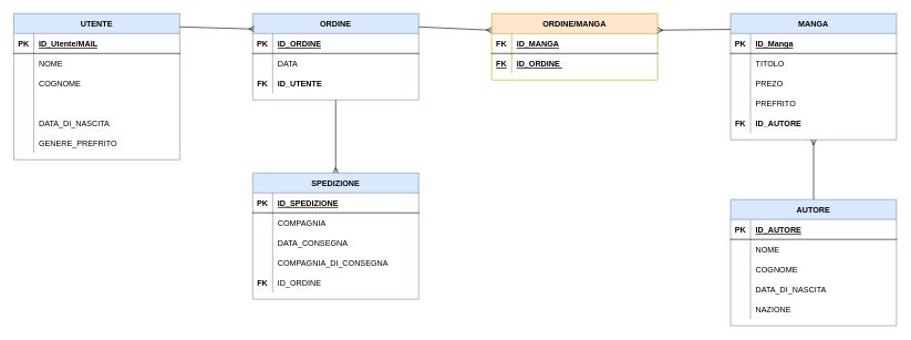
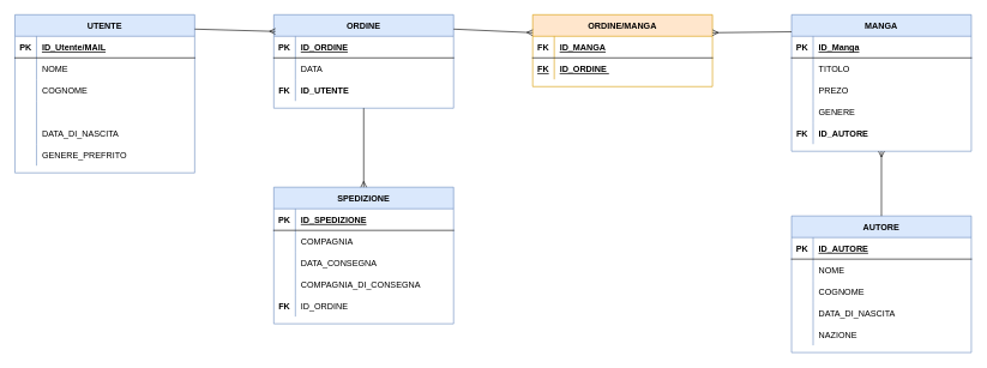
  <mxCell id="0" />
  <mxCell id="1" parent="0" />
  <mxCell id="2" value="UTENTE" style="shape=table;startSize=30;container=1;collapsible=1;childLayout=tableLayout;fixedRows=1;rowLines=0;fontStyle=1;align=center;resizeLast=1;fillColor=#dae8fc;strokeColor=#6c8ebf;" parent="1" vertex="1"><mxGeometry x="20" y="20" width="250" height="220" as="geometry" /></mxCell>
  <mxCell id="3" value="" style="shape=partialRectangle;collapsible=0;dropTarget=0;pointerEvents=0;fillColor=none;points=[[0,0.5],[1,0.5]];portConstraint=eastwest;top=0;left=0;right=0;bottom=1;" parent="2" vertex="1"><mxGeometry y="30" width="250" height="30" as="geometry" /></mxCell>
  <mxCell id="4" value="PK" style="shape=partialRectangle;overflow=hidden;connectable=0;fillColor=none;top=0;left=0;bottom=0;right=0;fontStyle=1;" parent="3" vertex="1"><mxGeometry width="30" height="30" as="geometry"><mxRectangle width="30" height="30" as="alternateBounds" /></mxGeometry></mxCell>
  <mxCell id="5" value="ID_Utente/MAIL" style="shape=partialRectangle;overflow=hidden;connectable=0;fillColor=none;top=0;left=0;bottom=0;right=0;align=left;spacingLeft=6;fontStyle=5;" parent="3" vertex="1"><mxGeometry x="30" width="220" height="30" as="geometry"><mxRectangle width="220" height="30" as="alternateBounds" /></mxGeometry></mxCell>
  <mxCell id="6" value="" style="shape=partialRectangle;collapsible=0;dropTarget=0;pointerEvents=0;fillColor=none;points=[[0,0.5],[1,0.5]];portConstraint=eastwest;top=0;left=0;right=0;bottom=0;" parent="2" vertex="1"><mxGeometry y="60" width="250" height="30" as="geometry" /></mxCell>
  <mxCell id="7" value="" style="shape=partialRectangle;overflow=hidden;connectable=0;fillColor=none;top=0;left=0;bottom=0;right=0;" parent="6" vertex="1"><mxGeometry width="30" height="30" as="geometry"><mxRectangle width="30" height="30" as="alternateBounds" /></mxGeometry></mxCell>
  <mxCell id="8" value="NOME" style="shape=partialRectangle;overflow=hidden;connectable=0;fillColor=none;top=0;left=0;bottom=0;right=0;align=left;spacingLeft=6;" parent="6" vertex="1"><mxGeometry x="30" width="220" height="30" as="geometry"><mxRectangle width="220" height="30" as="alternateBounds" /></mxGeometry></mxCell>
  <mxCell id="9" style="shape=partialRectangle;collapsible=0;dropTarget=0;pointerEvents=0;fillColor=none;points=[[0,0.5],[1,0.5]];portConstraint=eastwest;top=0;left=0;right=0;bottom=0;" vertex="1" parent="2"><mxGeometry y="90" width="250" height="30" as="geometry" /></mxCell>
  <mxCell id="10" style="shape=partialRectangle;overflow=hidden;connectable=0;fillColor=none;top=0;left=0;bottom=0;right=0;" vertex="1" parent="9"><mxGeometry width="30" height="30" as="geometry"><mxRectangle width="30" height="30" as="alternateBounds" /></mxGeometry></mxCell>
  <mxCell id="11" value="COGNOME" style="shape=partialRectangle;overflow=hidden;connectable=0;fillColor=none;top=0;left=0;bottom=0;right=0;align=left;spacingLeft=6;" vertex="1" parent="9"><mxGeometry x="30" width="220" height="30" as="geometry"><mxRectangle width="220" height="30" as="alternateBounds" /></mxGeometry></mxCell>
  <mxCell id="12" style="shape=partialRectangle;collapsible=0;dropTarget=0;pointerEvents=0;fillColor=none;points=[[0,0.5],[1,0.5]];portConstraint=eastwest;top=0;left=0;right=0;bottom=0;" vertex="1" parent="2"><mxGeometry y="120" width="250" height="30" as="geometry" /></mxCell>
  <mxCell id="13" style="shape=partialRectangle;overflow=hidden;connectable=0;fillColor=none;top=0;left=0;bottom=0;right=0;" vertex="1" parent="12"><mxGeometry width="30" height="30" as="geometry"><mxRectangle width="30" height="30" as="alternateBounds" /></mxGeometry></mxCell>
  <mxCell id="14" style="shape=partialRectangle;collapsible=0;dropTarget=0;pointerEvents=0;fillColor=none;points=[[0,0.5],[1,0.5]];portConstraint=eastwest;top=0;left=0;right=0;bottom=0;" vertex="1" parent="2"><mxGeometry y="150" width="250" height="30" as="geometry" /></mxCell>
  <mxCell id="15" style="shape=partialRectangle;overflow=hidden;connectable=0;fillColor=none;top=0;left=0;bottom=0;right=0;" vertex="1" parent="14"><mxGeometry width="30" height="30" as="geometry"><mxRectangle width="30" height="30" as="alternateBounds" /></mxGeometry></mxCell>
  <mxCell id="16" value="DATA_DI_NASCITA" style="shape=partialRectangle;overflow=hidden;connectable=0;fillColor=none;top=0;left=0;bottom=0;right=0;align=left;spacingLeft=6;" vertex="1" parent="14"><mxGeometry x="30" width="220" height="30" as="geometry"><mxRectangle width="220" height="30" as="alternateBounds" /></mxGeometry></mxCell>
  <mxCell id="17" style="shape=partialRectangle;collapsible=0;dropTarget=0;pointerEvents=0;fillColor=none;points=[[0,0.5],[1,0.5]];portConstraint=eastwest;top=0;left=0;right=0;bottom=0;" vertex="1" parent="2"><mxGeometry y="180" width="250" height="30" as="geometry" /></mxCell>
  <mxCell id="18" style="shape=partialRectangle;overflow=hidden;connectable=0;fillColor=none;top=0;left=0;bottom=0;right=0;" vertex="1" parent="17"><mxGeometry width="30" height="30" as="geometry"><mxRectangle width="30" height="30" as="alternateBounds" /></mxGeometry></mxCell>
  <mxCell id="19" value="GENERE_PREFRITO" style="shape=partialRectangle;overflow=hidden;connectable=0;fillColor=none;top=0;left=0;bottom=0;right=0;align=left;spacingLeft=6;" vertex="1" parent="17"><mxGeometry x="30" width="220" height="30" as="geometry"><mxRectangle width="220" height="30" as="alternateBounds" /></mxGeometry></mxCell>
  <mxCell id="20" value="ORDINE" style="shape=table;startSize=30;container=1;collapsible=1;childLayout=tableLayout;fixedRows=1;rowLines=0;fontStyle=1;align=center;resizeLast=1;fillColor=#dae8fc;strokeColor=#6c8ebf;" vertex="1" parent="1"><mxGeometry x="380" y="20" width="250" height="130" as="geometry" /></mxCell>
  <mxCell id="21" value="" style="shape=partialRectangle;collapsible=0;dropTarget=0;pointerEvents=0;fillColor=none;points=[[0,0.5],[1,0.5]];portConstraint=eastwest;top=0;left=0;right=0;bottom=1;" vertex="1" parent="20"><mxGeometry y="30" width="250" height="30" as="geometry" /></mxCell>
  <mxCell id="22" value="PK" style="shape=partialRectangle;overflow=hidden;connectable=0;fillColor=none;top=0;left=0;bottom=0;right=0;fontStyle=1;" vertex="1" parent="21"><mxGeometry width="30" height="30" as="geometry"><mxRectangle width="30" height="30" as="alternateBounds" /></mxGeometry></mxCell>
  <mxCell id="23" value="ID_ORDINE" style="shape=partialRectangle;overflow=hidden;connectable=0;fillColor=none;top=0;left=0;bottom=0;right=0;align=left;spacingLeft=6;fontStyle=5;" vertex="1" parent="21"><mxGeometry x="30" width="220" height="30" as="geometry"><mxRectangle width="220" height="30" as="alternateBounds" /></mxGeometry></mxCell>
  <mxCell id="24" value="" style="shape=partialRectangle;collapsible=0;dropTarget=0;pointerEvents=0;fillColor=none;points=[[0,0.5],[1,0.5]];portConstraint=eastwest;top=0;left=0;right=0;bottom=0;" vertex="1" parent="20"><mxGeometry y="60" width="250" height="30" as="geometry" /></mxCell>
  <mxCell id="25" value="" style="shape=partialRectangle;overflow=hidden;connectable=0;fillColor=none;top=0;left=0;bottom=0;right=0;" vertex="1" parent="24"><mxGeometry width="30" height="30" as="geometry"><mxRectangle width="30" height="30" as="alternateBounds" /></mxGeometry></mxCell>
  <mxCell id="26" value="DATA" style="shape=partialRectangle;overflow=hidden;connectable=0;fillColor=none;top=0;left=0;bottom=0;right=0;align=left;spacingLeft=6;" vertex="1" parent="24"><mxGeometry x="30" width="220" height="30" as="geometry"><mxRectangle width="220" height="30" as="alternateBounds" /></mxGeometry></mxCell>
  <mxCell id="27" style="shape=partialRectangle;collapsible=0;dropTarget=0;pointerEvents=0;fillColor=none;points=[[0,0.5],[1,0.5]];portConstraint=eastwest;top=0;left=0;right=0;bottom=0;" vertex="1" parent="20"><mxGeometry y="90" width="250" height="30" as="geometry" /></mxCell>
  <mxCell id="28" value="FK" style="shape=partialRectangle;overflow=hidden;connectable=0;fillColor=none;top=0;left=0;bottom=0;right=0;fontStyle=1" vertex="1" parent="27"><mxGeometry width="30" height="30" as="geometry"><mxRectangle width="30" height="30" as="alternateBounds" /></mxGeometry></mxCell>
  <mxCell id="29" value="ID_UTENTE" style="shape=partialRectangle;overflow=hidden;connectable=0;fillColor=none;top=0;left=0;bottom=0;right=0;align=left;spacingLeft=6;fontStyle=1" vertex="1" parent="27"><mxGeometry x="30" width="220" height="30" as="geometry"><mxRectangle width="220" height="30" as="alternateBounds" /></mxGeometry></mxCell>
  <mxCell id="30" value="MANGA" style="shape=table;startSize=30;container=1;collapsible=1;childLayout=tableLayout;fixedRows=1;rowLines=0;fontStyle=1;align=center;resizeLast=1;fillColor=#dae8fc;strokeColor=#6c8ebf;" vertex="1" parent="1"><mxGeometry x="1100" y="20" width="250" height="190" as="geometry" /></mxCell>
  <mxCell id="31" value="" style="shape=partialRectangle;collapsible=0;dropTarget=0;pointerEvents=0;fillColor=none;points=[[0,0.5],[1,0.5]];portConstraint=eastwest;top=0;left=0;right=0;bottom=1;" vertex="1" parent="30"><mxGeometry y="30" width="250" height="30" as="geometry" /></mxCell>
  <mxCell id="32" value="PK" style="shape=partialRectangle;overflow=hidden;connectable=0;fillColor=none;top=0;left=0;bottom=0;right=0;fontStyle=1;" vertex="1" parent="31"><mxGeometry width="30" height="30" as="geometry"><mxRectangle width="30" height="30" as="alternateBounds" /></mxGeometry></mxCell>
  <mxCell id="33" value="ID_Manga" style="shape=partialRectangle;overflow=hidden;connectable=0;fillColor=none;top=0;left=0;bottom=0;right=0;align=left;spacingLeft=6;fontStyle=5;" vertex="1" parent="31"><mxGeometry x="30" width="220" height="30" as="geometry"><mxRectangle width="220" height="30" as="alternateBounds" /></mxGeometry></mxCell>
  <mxCell id="34" value="" style="shape=partialRectangle;collapsible=0;dropTarget=0;pointerEvents=0;fillColor=none;points=[[0,0.5],[1,0.5]];portConstraint=eastwest;top=0;left=0;right=0;bottom=0;" vertex="1" parent="30"><mxGeometry y="60" width="250" height="30" as="geometry" /></mxCell>
  <mxCell id="35" value="" style="shape=partialRectangle;overflow=hidden;connectable=0;fillColor=none;top=0;left=0;bottom=0;right=0;" vertex="1" parent="34"><mxGeometry width="30" height="30" as="geometry"><mxRectangle width="30" height="30" as="alternateBounds" /></mxGeometry></mxCell>
  <mxCell id="36" value="TITOLO" style="shape=partialRectangle;overflow=hidden;connectable=0;fillColor=none;top=0;left=0;bottom=0;right=0;align=left;spacingLeft=6;" vertex="1" parent="34"><mxGeometry x="30" width="220" height="30" as="geometry"><mxRectangle width="220" height="30" as="alternateBounds" /></mxGeometry></mxCell>
  <mxCell id="37" style="shape=partialRectangle;collapsible=0;dropTarget=0;pointerEvents=0;fillColor=none;points=[[0,0.5],[1,0.5]];portConstraint=eastwest;top=0;left=0;right=0;bottom=0;" vertex="1" parent="30"><mxGeometry y="90" width="250" height="30" as="geometry" /></mxCell>
  <mxCell id="38" style="shape=partialRectangle;overflow=hidden;connectable=0;fillColor=none;top=0;left=0;bottom=0;right=0;" vertex="1" parent="37"><mxGeometry width="30" height="30" as="geometry"><mxRectangle width="30" height="30" as="alternateBounds" /></mxGeometry></mxCell>
  <mxCell id="39" value="PREZO" style="shape=partialRectangle;overflow=hidden;connectable=0;fillColor=none;top=0;left=0;bottom=0;right=0;align=left;spacingLeft=6;" vertex="1" parent="37"><mxGeometry x="30" width="220" height="30" as="geometry"><mxRectangle width="220" height="30" as="alternateBounds" /></mxGeometry></mxCell>
  <mxCell id="40" style="shape=partialRectangle;collapsible=0;dropTarget=0;pointerEvents=0;fillColor=none;points=[[0,0.5],[1,0.5]];portConstraint=eastwest;top=0;left=0;right=0;bottom=0;" vertex="1" parent="30"><mxGeometry y="120" width="250" height="30" as="geometry" /></mxCell>
  <mxCell id="41" style="shape=partialRectangle;overflow=hidden;connectable=0;fillColor=none;top=0;left=0;bottom=0;right=0;" vertex="1" parent="40"><mxGeometry width="30" height="30" as="geometry"><mxRectangle width="30" height="30" as="alternateBounds" /></mxGeometry></mxCell>
- <mxCell id="42" value="PREFRITO" style="shape=partialRectangle;overflow=hidden;connectable=0;fillColor=none;top=0;left=0;bottom=0;right=0;align=left;spacingLeft=6;" vertex="1" parent="40"><mxGeometry x="30" width="220" height="30" as="geometry"><mxRectangle width="220" height="30" as="alternateBounds" /></mxGeometry></mxCell>
+ <mxCell id="42" value="GENERE" style="shape=partialRectangle;overflow=hidden;connectable=0;fillColor=none;top=0;left=0;bottom=0;right=0;align=left;spacingLeft=6;" vertex="1" parent="40"><mxGeometry x="30" width="220" height="30" as="geometry"><mxRectangle width="220" height="30" as="alternateBounds" /></mxGeometry></mxCell>
  <mxCell id="43" style="shape=partialRectangle;collapsible=0;dropTarget=0;pointerEvents=0;fillColor=none;points=[[0,0.5],[1,0.5]];portConstraint=eastwest;top=0;left=0;right=0;bottom=0;" vertex="1" parent="30"><mxGeometry y="150" width="250" height="30" as="geometry" /></mxCell>
  <mxCell id="44" value="FK" style="shape=partialRectangle;overflow=hidden;connectable=0;fillColor=none;top=0;left=0;bottom=0;right=0;fontStyle=1" vertex="1" parent="43"><mxGeometry width="30" height="30" as="geometry"><mxRectangle width="30" height="30" as="alternateBounds" /></mxGeometry></mxCell>
  <mxCell id="45" value="ID_AUTORE" style="shape=partialRectangle;overflow=hidden;connectable=0;fillColor=none;top=0;left=0;bottom=0;right=0;align=left;spacingLeft=6;fontStyle=1" vertex="1" parent="43"><mxGeometry x="30" width="220" height="30" as="geometry"><mxRectangle width="220" height="30" as="alternateBounds" /></mxGeometry></mxCell>
  <mxCell id="46" value="ORDINE/MANGA" style="shape=table;startSize=30;container=1;collapsible=1;childLayout=tableLayout;fixedRows=1;rowLines=0;fontStyle=1;align=center;resizeLast=1;fillColor=#ffe6cc;strokeColor=#d79b00;" vertex="1" parent="1"><mxGeometry x="740" y="20" width="250" height="100" as="geometry" /></mxCell>
  <mxCell id="47" value="" style="shape=partialRectangle;collapsible=0;dropTarget=0;pointerEvents=0;fillColor=none;points=[[0,0.5],[1,0.5]];portConstraint=eastwest;top=0;left=0;right=0;bottom=1;" vertex="1" parent="46"><mxGeometry y="30" width="250" height="30" as="geometry" /></mxCell>
  <mxCell id="48" value="FK" style="shape=partialRectangle;overflow=hidden;connectable=0;fillColor=none;top=0;left=0;bottom=0;right=0;fontStyle=1;" vertex="1" parent="47"><mxGeometry width="30" height="30" as="geometry"><mxRectangle width="30" height="30" as="alternateBounds" /></mxGeometry></mxCell>
  <mxCell id="49" value="ID_MANGA" style="shape=partialRectangle;overflow=hidden;connectable=0;fillColor=none;top=0;left=0;bottom=0;right=0;align=left;spacingLeft=6;fontStyle=5;" vertex="1" parent="47"><mxGeometry x="30" width="220" height="30" as="geometry"><mxRectangle width="220" height="30" as="alternateBounds" /></mxGeometry></mxCell>
  <mxCell id="50" value="" style="shape=partialRectangle;collapsible=0;dropTarget=0;pointerEvents=0;fillColor=none;points=[[0,0.5],[1,0.5]];portConstraint=eastwest;top=0;left=0;right=0;bottom=0;" vertex="1" parent="46"><mxGeometry y="60" width="250" height="30" as="geometry" /></mxCell>
  <mxCell id="51" value="FK" style="shape=partialRectangle;overflow=hidden;connectable=0;fillColor=none;top=0;left=0;bottom=0;right=0;fontStyle=5" vertex="1" parent="50"><mxGeometry width="30" height="30" as="geometry"><mxRectangle width="30" height="30" as="alternateBounds" /></mxGeometry></mxCell>
  <mxCell id="52" value="ID_ORDINE " style="shape=partialRectangle;overflow=hidden;connectable=0;fillColor=none;top=0;left=0;bottom=0;right=0;align=left;spacingLeft=6;fontStyle=5" vertex="1" parent="50"><mxGeometry x="30" width="220" height="30" as="geometry"><mxRectangle width="220" height="30" as="alternateBounds" /></mxGeometry></mxCell>
  <mxCell id="53" value="" style="endArrow=ERmany;html=1;rounded=0;entryX=0.009;entryY=0.179;entryDx=0;entryDy=0;entryPerimeter=0;endFill=0;" edge="1" parent="1" target="20"><mxGeometry width="50" height="50" relative="1" as="geometry"><mxPoint x="270" y="40" as="sourcePoint" /><mxPoint x="330" y="180" as="targetPoint" /></mxGeometry></mxCell>
  <mxCell id="54" value="" style="endArrow=ERmany;html=1;rounded=0;entryX=0;entryY=0.25;entryDx=0;entryDy=0;endFill=0;" edge="1" parent="1" target="46"><mxGeometry width="50" height="50" relative="1" as="geometry"><mxPoint x="630" y="40" as="sourcePoint" /><mxPoint x="980" y="63" as="targetPoint" /></mxGeometry></mxCell>
  <mxCell id="55" value="" style="endArrow=ERmany;html=1;rounded=0;entryX=1;entryY=0.25;entryDx=0;entryDy=0;exitX=0;exitY=0.125;exitDx=0;exitDy=0;exitPerimeter=0;endFill=0;" edge="1" parent="1" source="30" target="46"><mxGeometry width="50" height="50" relative="1" as="geometry"><mxPoint x="289" y="70" as="sourcePoint" /><mxPoint x="400" y="73" as="targetPoint" /></mxGeometry></mxCell>
  <mxCell id="56" value="AUTORE" style="shape=table;startSize=30;container=1;collapsible=1;childLayout=tableLayout;fixedRows=1;rowLines=0;fontStyle=1;align=center;resizeLast=1;fillColor=#dae8fc;strokeColor=#6c8ebf;" vertex="1" parent="1"><mxGeometry x="1100" y="300" width="250" height="190" as="geometry" /></mxCell>
  <mxCell id="57" value="" style="shape=partialRectangle;collapsible=0;dropTarget=0;pointerEvents=0;fillColor=none;points=[[0,0.5],[1,0.5]];portConstraint=eastwest;top=0;left=0;right=0;bottom=1;" vertex="1" parent="56"><mxGeometry y="30" width="250" height="30" as="geometry" /></mxCell>
  <mxCell id="58" value="PK" style="shape=partialRectangle;overflow=hidden;connectable=0;fillColor=none;top=0;left=0;bottom=0;right=0;fontStyle=1;" vertex="1" parent="57"><mxGeometry width="30" height="30" as="geometry"><mxRectangle width="30" height="30" as="alternateBounds" /></mxGeometry></mxCell>
  <mxCell id="59" value="ID_AUTORE" style="shape=partialRectangle;overflow=hidden;connectable=0;fillColor=none;top=0;left=0;bottom=0;right=0;align=left;spacingLeft=6;fontStyle=5;" vertex="1" parent="57"><mxGeometry x="30" width="220" height="30" as="geometry"><mxRectangle width="220" height="30" as="alternateBounds" /></mxGeometry></mxCell>
  <mxCell id="60" value="" style="shape=partialRectangle;collapsible=0;dropTarget=0;pointerEvents=0;fillColor=none;points=[[0,0.5],[1,0.5]];portConstraint=eastwest;top=0;left=0;right=0;bottom=0;" vertex="1" parent="56"><mxGeometry y="60" width="250" height="30" as="geometry" /></mxCell>
  <mxCell id="61" value="" style="shape=partialRectangle;overflow=hidden;connectable=0;fillColor=none;top=0;left=0;bottom=0;right=0;" vertex="1" parent="60"><mxGeometry width="30" height="30" as="geometry"><mxRectangle width="30" height="30" as="alternateBounds" /></mxGeometry></mxCell>
  <mxCell id="62" value="NOME" style="shape=partialRectangle;overflow=hidden;connectable=0;fillColor=none;top=0;left=0;bottom=0;right=0;align=left;spacingLeft=6;" vertex="1" parent="60"><mxGeometry x="30" width="220" height="30" as="geometry"><mxRectangle width="220" height="30" as="alternateBounds" /></mxGeometry></mxCell>
  <mxCell id="63" style="shape=partialRectangle;collapsible=0;dropTarget=0;pointerEvents=0;fillColor=none;points=[[0,0.5],[1,0.5]];portConstraint=eastwest;top=0;left=0;right=0;bottom=0;" vertex="1" parent="56"><mxGeometry y="90" width="250" height="30" as="geometry" /></mxCell>
  <mxCell id="64" style="shape=partialRectangle;overflow=hidden;connectable=0;fillColor=none;top=0;left=0;bottom=0;right=0;" vertex="1" parent="63"><mxGeometry width="30" height="30" as="geometry"><mxRectangle width="30" height="30" as="alternateBounds" /></mxGeometry></mxCell>
  <mxCell id="65" value="COGNOME" style="shape=partialRectangle;overflow=hidden;connectable=0;fillColor=none;top=0;left=0;bottom=0;right=0;align=left;spacingLeft=6;" vertex="1" parent="63"><mxGeometry x="30" width="220" height="30" as="geometry"><mxRectangle width="220" height="30" as="alternateBounds" /></mxGeometry></mxCell>
  <mxCell id="66" style="shape=partialRectangle;collapsible=0;dropTarget=0;pointerEvents=0;fillColor=none;points=[[0,0.5],[1,0.5]];portConstraint=eastwest;top=0;left=0;right=0;bottom=0;" vertex="1" parent="56"><mxGeometry y="120" width="250" height="30" as="geometry" /></mxCell>
  <mxCell id="67" value="" style="shape=partialRectangle;overflow=hidden;connectable=0;fillColor=none;top=0;left=0;bottom=0;right=0;fontStyle=1" vertex="1" parent="66"><mxGeometry width="30" height="30" as="geometry"><mxRectangle width="30" height="30" as="alternateBounds" /></mxGeometry></mxCell>
  <mxCell id="68" value="DATA_DI_NASCITA" style="shape=partialRectangle;overflow=hidden;connectable=0;fillColor=none;top=0;left=0;bottom=0;right=0;align=left;spacingLeft=6;fontStyle=0" vertex="1" parent="66"><mxGeometry x="30" width="220" height="30" as="geometry"><mxRectangle width="220" height="30" as="alternateBounds" /></mxGeometry></mxCell>
  <mxCell id="69" style="shape=partialRectangle;collapsible=0;dropTarget=0;pointerEvents=0;fillColor=none;points=[[0,0.5],[1,0.5]];portConstraint=eastwest;top=0;left=0;right=0;bottom=0;" vertex="1" parent="56"><mxGeometry y="150" width="250" height="30" as="geometry" /></mxCell>
  <mxCell id="70" style="shape=partialRectangle;overflow=hidden;connectable=0;fillColor=none;top=0;left=0;bottom=0;right=0;fontStyle=1" vertex="1" parent="69"><mxGeometry width="30" height="30" as="geometry"><mxRectangle width="30" height="30" as="alternateBounds" /></mxGeometry></mxCell>
  <mxCell id="71" value="NAZIONE" style="shape=partialRectangle;overflow=hidden;connectable=0;fillColor=none;top=0;left=0;bottom=0;right=0;align=left;spacingLeft=6;fontStyle=0" vertex="1" parent="69"><mxGeometry x="30" width="220" height="30" as="geometry"><mxRectangle width="220" height="30" as="alternateBounds" /></mxGeometry></mxCell>
  <mxCell id="72" value="" style="endArrow=ERmany;html=1;rounded=0;entryX=0.5;entryY=1;entryDx=0;entryDy=0;exitX=0.5;exitY=0;exitDx=0;exitDy=0;endFill=0;" edge="1" parent="1" source="56" target="30"><mxGeometry width="50" height="50" relative="1" as="geometry"><mxPoint x="1110" y="50" as="sourcePoint" /><mxPoint x="1000" y="55" as="targetPoint" /></mxGeometry></mxCell>
  <mxCell id="73" value="SPEDIZIONE" style="shape=table;startSize=30;container=1;collapsible=1;childLayout=tableLayout;fixedRows=1;rowLines=0;fontStyle=1;align=center;resizeLast=1;fillColor=#dae8fc;strokeColor=#6c8ebf;" vertex="1" parent="1"><mxGeometry x="380" y="260" width="250" height="190" as="geometry" /></mxCell>
  <mxCell id="74" value="" style="shape=partialRectangle;collapsible=0;dropTarget=0;pointerEvents=0;fillColor=none;points=[[0,0.5],[1,0.5]];portConstraint=eastwest;top=0;left=0;right=0;bottom=1;" vertex="1" parent="73"><mxGeometry y="30" width="250" height="30" as="geometry" /></mxCell>
  <mxCell id="75" value="PK" style="shape=partialRectangle;overflow=hidden;connectable=0;fillColor=none;top=0;left=0;bottom=0;right=0;fontStyle=1;" vertex="1" parent="74"><mxGeometry width="30" height="30" as="geometry"><mxRectangle width="30" height="30" as="alternateBounds" /></mxGeometry></mxCell>
  <mxCell id="76" value="ID_SPEDIZIONE" style="shape=partialRectangle;overflow=hidden;connectable=0;fillColor=none;top=0;left=0;bottom=0;right=0;align=left;spacingLeft=6;fontStyle=5;" vertex="1" parent="74"><mxGeometry x="30" width="220" height="30" as="geometry"><mxRectangle width="220" height="30" as="alternateBounds" /></mxGeometry></mxCell>
  <mxCell id="77" value="" style="shape=partialRectangle;collapsible=0;dropTarget=0;pointerEvents=0;fillColor=none;points=[[0,0.5],[1,0.5]];portConstraint=eastwest;top=0;left=0;right=0;bottom=0;" vertex="1" parent="73"><mxGeometry y="60" width="250" height="30" as="geometry" /></mxCell>
  <mxCell id="78" value="" style="shape=partialRectangle;overflow=hidden;connectable=0;fillColor=none;top=0;left=0;bottom=0;right=0;" vertex="1" parent="77"><mxGeometry width="30" height="30" as="geometry"><mxRectangle width="30" height="30" as="alternateBounds" /></mxGeometry></mxCell>
  <mxCell id="79" value="COMPAGNIA" style="shape=partialRectangle;overflow=hidden;connectable=0;fillColor=none;top=0;left=0;bottom=0;right=0;align=left;spacingLeft=6;" vertex="1" parent="77"><mxGeometry x="30" width="220" height="30" as="geometry"><mxRectangle width="220" height="30" as="alternateBounds" /></mxGeometry></mxCell>
  <mxCell id="80" style="shape=partialRectangle;collapsible=0;dropTarget=0;pointerEvents=0;fillColor=none;points=[[0,0.5],[1,0.5]];portConstraint=eastwest;top=0;left=0;right=0;bottom=0;" vertex="1" parent="73"><mxGeometry y="90" width="250" height="30" as="geometry" /></mxCell>
  <mxCell id="81" style="shape=partialRectangle;overflow=hidden;connectable=0;fillColor=none;top=0;left=0;bottom=0;right=0;" vertex="1" parent="80"><mxGeometry width="30" height="30" as="geometry"><mxRectangle width="30" height="30" as="alternateBounds" /></mxGeometry></mxCell>
  <mxCell id="82" value="DATA_CONSEGNA" style="shape=partialRectangle;overflow=hidden;connectable=0;fillColor=none;top=0;left=0;bottom=0;right=0;align=left;spacingLeft=6;" vertex="1" parent="80"><mxGeometry x="30" width="220" height="30" as="geometry"><mxRectangle width="220" height="30" as="alternateBounds" /></mxGeometry></mxCell>
  <mxCell id="83" style="shape=partialRectangle;collapsible=0;dropTarget=0;pointerEvents=0;fillColor=none;points=[[0,0.5],[1,0.5]];portConstraint=eastwest;top=0;left=0;right=0;bottom=0;" vertex="1" parent="73"><mxGeometry y="120" width="250" height="30" as="geometry" /></mxCell>
  <mxCell id="84" value="" style="shape=partialRectangle;overflow=hidden;connectable=0;fillColor=none;top=0;left=0;bottom=0;right=0;fontStyle=1" vertex="1" parent="83"><mxGeometry width="30" height="30" as="geometry"><mxRectangle width="30" height="30" as="alternateBounds" /></mxGeometry></mxCell>
  <mxCell id="85" value="COMPAGNIA_DI_CONSEGNA" style="shape=partialRectangle;overflow=hidden;connectable=0;fillColor=none;top=0;left=0;bottom=0;right=0;align=left;spacingLeft=6;fontStyle=0" vertex="1" parent="83"><mxGeometry x="30" width="220" height="30" as="geometry"><mxRectangle width="220" height="30" as="alternateBounds" /></mxGeometry></mxCell>
  <mxCell id="86" style="shape=partialRectangle;collapsible=0;dropTarget=0;pointerEvents=0;fillColor=none;points=[[0,0.5],[1,0.5]];portConstraint=eastwest;top=0;left=0;right=0;bottom=0;" vertex="1" parent="73"><mxGeometry y="150" width="250" height="30" as="geometry" /></mxCell>
  <mxCell id="87" value="FK" style="shape=partialRectangle;overflow=hidden;connectable=0;fillColor=none;top=0;left=0;bottom=0;right=0;fontStyle=1" vertex="1" parent="86"><mxGeometry width="30" height="30" as="geometry"><mxRectangle width="30" height="30" as="alternateBounds" /></mxGeometry></mxCell>
  <mxCell id="88" value="ID_ORDINE" style="shape=partialRectangle;overflow=hidden;connectable=0;fillColor=none;top=0;left=0;bottom=0;right=0;align=left;spacingLeft=6;fontStyle=0" vertex="1" parent="86"><mxGeometry x="30" width="220" height="30" as="geometry"><mxRectangle width="220" height="30" as="alternateBounds" /></mxGeometry></mxCell>
  <mxCell id="89" value="" style="endArrow=ERmany;html=1;rounded=0;entryX=0.5;entryY=0;entryDx=0;entryDy=0;exitX=0.5;exitY=1;exitDx=0;exitDy=0;endFill=0;" edge="1" parent="1" source="20" target="73"><mxGeometry width="50" height="50" relative="1" as="geometry"><mxPoint x="279" y="60" as="sourcePoint" /><mxPoint x="390" y="57" as="targetPoint" /></mxGeometry></mxCell>
